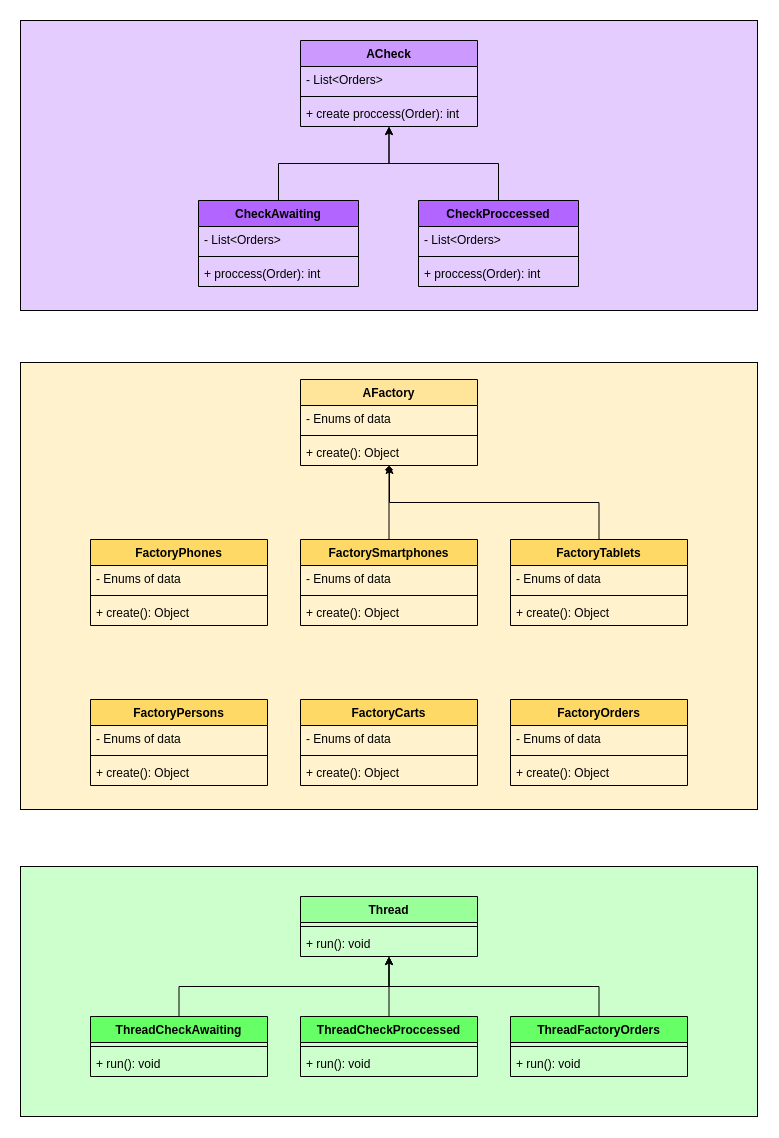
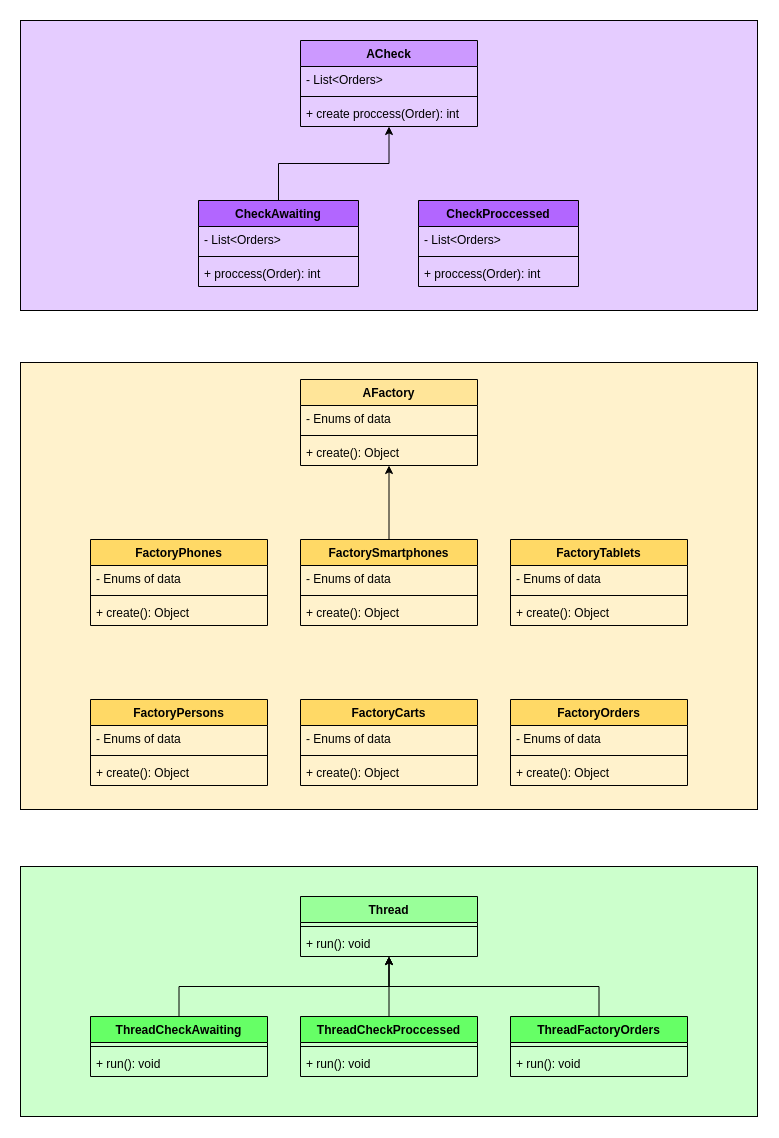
  <mxCell id="0" />
  <mxCell id="1" parent="0" />
  <mxCell id="2" value="" style="rounded=0;whiteSpace=wrap;html=1;fillColor=#CCFFCC;" vertex="1" parent="1"><mxGeometry x="20" y="866" width="737" height="250" as="geometry" /></mxCell>
  <mxCell id="3" value="" style="rounded=0;whiteSpace=wrap;html=1;fillColor=#E5CCFF;" parent="1" vertex="1"><mxGeometry x="20" y="20" width="737" height="290" as="geometry" /></mxCell>
  <mxCell id="4" value="" style="rounded=0;whiteSpace=wrap;html=1;fillColor=#FFF2CC;" parent="1" vertex="1"><mxGeometry x="20" y="362" width="737" height="447" as="geometry" /></mxCell>
  <mxCell id="5" value="ACheck" style="swimlane;fontStyle=1;align=center;verticalAlign=top;childLayout=stackLayout;horizontal=1;startSize=26;horizontalStack=0;resizeParent=1;resizeParentMax=0;resizeLast=0;collapsible=1;marginBottom=0;fillColor=#CC99FF;" parent="1" vertex="1"><mxGeometry x="300" y="40" width="177" height="86" as="geometry" /></mxCell>
  <mxCell id="6" value="- List&lt;Orders&gt;" style="text;strokeColor=none;fillColor=none;align=left;verticalAlign=top;spacingLeft=4;spacingRight=4;overflow=hidden;rotatable=0;points=[[0,0.5],[1,0.5]];portConstraint=eastwest;" parent="5" vertex="1"><mxGeometry y="26" width="177" height="26" as="geometry" /></mxCell>
  <mxCell id="7" value="" style="line;strokeWidth=1;fillColor=none;align=left;verticalAlign=middle;spacingTop=-1;spacingLeft=3;spacingRight=3;rotatable=0;labelPosition=right;points=[];portConstraint=eastwest;" parent="5" vertex="1"><mxGeometry y="52" width="177" height="8" as="geometry" /></mxCell>
  <mxCell id="8" value="+ create proccess(Order): int" style="text;strokeColor=none;fillColor=none;align=left;verticalAlign=top;spacingLeft=4;spacingRight=4;overflow=hidden;rotatable=0;points=[[0,0.5],[1,0.5]];portConstraint=eastwest;" parent="5" vertex="1"><mxGeometry y="60" width="177" height="26" as="geometry" /></mxCell>
  <mxCell id="9" style="edgeStyle=orthogonalEdgeStyle;rounded=0;orthogonalLoop=1;jettySize=auto;html=1;exitX=0.5;exitY=0;exitDx=0;exitDy=0;" parent="1" source="10" target="5" edge="1"><mxGeometry relative="1" as="geometry" /></mxCell>
  <mxCell id="10" value="CheckAwaiting" style="swimlane;fontStyle=1;align=center;verticalAlign=top;childLayout=stackLayout;horizontal=1;startSize=26;horizontalStack=0;resizeParent=1;resizeParentMax=0;resizeLast=0;collapsible=1;marginBottom=0;fillColor=#B266FF;" parent="1" vertex="1"><mxGeometry x="198" y="200" width="160" height="86" as="geometry" /></mxCell>
  <mxCell id="11" value="- List&lt;Orders&gt;" style="text;strokeColor=none;fillColor=none;align=left;verticalAlign=top;spacingLeft=4;spacingRight=4;overflow=hidden;rotatable=0;points=[[0,0.5],[1,0.5]];portConstraint=eastwest;" parent="10" vertex="1"><mxGeometry y="26" width="160" height="26" as="geometry" /></mxCell>
  <mxCell id="12" value="" style="line;strokeWidth=1;fillColor=none;align=left;verticalAlign=middle;spacingTop=-1;spacingLeft=3;spacingRight=3;rotatable=0;labelPosition=right;points=[];portConstraint=eastwest;" parent="10" vertex="1"><mxGeometry y="52" width="160" height="8" as="geometry" /></mxCell>
  <mxCell id="13" value="+ proccess(Order): int" style="text;strokeColor=none;fillColor=none;align=left;verticalAlign=top;spacingLeft=4;spacingRight=4;overflow=hidden;rotatable=0;points=[[0,0.5],[1,0.5]];portConstraint=eastwest;" parent="10" vertex="1"><mxGeometry y="60" width="160" height="26" as="geometry" /></mxCell>
- <mxCell id="14" style="edgeStyle=orthogonalEdgeStyle;rounded=0;orthogonalLoop=1;jettySize=auto;html=1;exitX=0.5;exitY=0;exitDx=0;exitDy=0;" parent="1" source="15" target="5" edge="1"><mxGeometry relative="1" as="geometry" /></mxCell>
  <mxCell id="15" value="CheckProccessed" style="swimlane;fontStyle=1;align=center;verticalAlign=top;childLayout=stackLayout;horizontal=1;startSize=26;horizontalStack=0;resizeParent=1;resizeParentMax=0;resizeLast=0;collapsible=1;marginBottom=0;fillColor=#B266FF;" parent="1" vertex="1"><mxGeometry x="418" y="200" width="160" height="86" as="geometry" /></mxCell>
  <mxCell id="16" value="- List&lt;Orders&gt;" style="text;strokeColor=none;fillColor=none;align=left;verticalAlign=top;spacingLeft=4;spacingRight=4;overflow=hidden;rotatable=0;points=[[0,0.5],[1,0.5]];portConstraint=eastwest;" parent="15" vertex="1"><mxGeometry y="26" width="160" height="26" as="geometry" /></mxCell>
  <mxCell id="17" value="" style="line;strokeWidth=1;fillColor=none;align=left;verticalAlign=middle;spacingTop=-1;spacingLeft=3;spacingRight=3;rotatable=0;labelPosition=right;points=[];portConstraint=eastwest;" parent="15" vertex="1"><mxGeometry y="52" width="160" height="8" as="geometry" /></mxCell>
  <mxCell id="18" value="+ proccess(Order): int" style="text;strokeColor=none;fillColor=none;align=left;verticalAlign=top;spacingLeft=4;spacingRight=4;overflow=hidden;rotatable=0;points=[[0,0.5],[1,0.5]];portConstraint=eastwest;" parent="15" vertex="1"><mxGeometry y="60" width="160" height="26" as="geometry" /></mxCell>
  <mxCell id="19" value="AFactory" style="swimlane;fontStyle=1;align=center;verticalAlign=top;childLayout=stackLayout;horizontal=1;startSize=26;horizontalStack=0;resizeParent=1;resizeParentMax=0;resizeLast=0;collapsible=1;marginBottom=0;fillColor=#FFE599;" parent="1" vertex="1"><mxGeometry x="300" y="379" width="177" height="86" as="geometry" /></mxCell>
  <mxCell id="20" value="- Enums of data" style="text;strokeColor=none;fillColor=none;align=left;verticalAlign=top;spacingLeft=4;spacingRight=4;overflow=hidden;rotatable=0;points=[[0,0.5],[1,0.5]];portConstraint=eastwest;" parent="19" vertex="1"><mxGeometry y="26" width="177" height="26" as="geometry" /></mxCell>
  <mxCell id="21" value="" style="line;strokeWidth=1;fillColor=none;align=left;verticalAlign=middle;spacingTop=-1;spacingLeft=3;spacingRight=3;rotatable=0;labelPosition=right;points=[];portConstraint=eastwest;" parent="19" vertex="1"><mxGeometry y="52" width="177" height="8" as="geometry" /></mxCell>
  <mxCell id="22" value="+ create(): Object" style="text;strokeColor=none;fillColor=none;align=left;verticalAlign=top;spacingLeft=4;spacingRight=4;overflow=hidden;rotatable=0;points=[[0,0.5],[1,0.5]];portConstraint=eastwest;" parent="19" vertex="1"><mxGeometry y="60" width="177" height="26" as="geometry" /></mxCell>
  <mxCell id="23" value="FactoryPhones" style="swimlane;fontStyle=1;align=center;verticalAlign=top;childLayout=stackLayout;horizontal=1;startSize=26;horizontalStack=0;resizeParent=1;resizeParentMax=0;resizeLast=0;collapsible=1;marginBottom=0;fillColor=#FFD966;" parent="1" vertex="1"><mxGeometry x="90" y="539" width="177" height="86" as="geometry" /></mxCell>
  <mxCell id="24" value="- Enums of data" style="text;strokeColor=none;fillColor=none;align=left;verticalAlign=top;spacingLeft=4;spacingRight=4;overflow=hidden;rotatable=0;points=[[0,0.5],[1,0.5]];portConstraint=eastwest;" parent="23" vertex="1"><mxGeometry y="26" width="177" height="26" as="geometry" /></mxCell>
  <mxCell id="25" value="" style="line;strokeWidth=1;fillColor=none;align=left;verticalAlign=middle;spacingTop=-1;spacingLeft=3;spacingRight=3;rotatable=0;labelPosition=right;points=[];portConstraint=eastwest;" parent="23" vertex="1"><mxGeometry y="52" width="177" height="8" as="geometry" /></mxCell>
  <mxCell id="26" value="+ create(): Object" style="text;strokeColor=none;fillColor=none;align=left;verticalAlign=top;spacingLeft=4;spacingRight=4;overflow=hidden;rotatable=0;points=[[0,0.5],[1,0.5]];portConstraint=eastwest;" parent="23" vertex="1"><mxGeometry y="60" width="177" height="26" as="geometry" /></mxCell>
- <mxCell id="27" style="edgeStyle=orthogonalEdgeStyle;rounded=0;orthogonalLoop=1;jettySize=auto;html=1;exitX=0.5;exitY=0;exitDx=0;exitDy=0;endArrow=diamond;" parent="1" source="28" target="19" edge="1"><mxGeometry relative="1" as="geometry" /></mxCell>
+ <mxCell id="27" style="edgeStyle=orthogonalEdgeStyle;rounded=0;orthogonalLoop=1;jettySize=auto;html=1;exitX=0.5;exitY=0;exitDx=0;exitDy=0;" parent="1" source="28" target="19" edge="1"><mxGeometry relative="1" as="geometry" /></mxCell>
  <mxCell id="28" value="FactorySmartphones" style="swimlane;fontStyle=1;align=center;verticalAlign=top;childLayout=stackLayout;horizontal=1;startSize=26;horizontalStack=0;resizeParent=1;resizeParentMax=0;resizeLast=0;collapsible=1;marginBottom=0;fillColor=#FFD966;" parent="1" vertex="1"><mxGeometry x="300" y="539" width="177" height="86" as="geometry" /></mxCell>
  <mxCell id="29" value="- Enums of data" style="text;strokeColor=none;fillColor=none;align=left;verticalAlign=top;spacingLeft=4;spacingRight=4;overflow=hidden;rotatable=0;points=[[0,0.5],[1,0.5]];portConstraint=eastwest;" parent="28" vertex="1"><mxGeometry y="26" width="177" height="26" as="geometry" /></mxCell>
  <mxCell id="30" value="" style="line;strokeWidth=1;fillColor=none;align=left;verticalAlign=middle;spacingTop=-1;spacingLeft=3;spacingRight=3;rotatable=0;labelPosition=right;points=[];portConstraint=eastwest;" parent="28" vertex="1"><mxGeometry y="52" width="177" height="8" as="geometry" /></mxCell>
  <mxCell id="31" value="+ create(): Object" style="text;strokeColor=none;fillColor=none;align=left;verticalAlign=top;spacingLeft=4;spacingRight=4;overflow=hidden;rotatable=0;points=[[0,0.5],[1,0.5]];portConstraint=eastwest;" parent="28" vertex="1"><mxGeometry y="60" width="177" height="26" as="geometry" /></mxCell>
- <mxCell id="32" style="edgeStyle=orthogonalEdgeStyle;rounded=0;orthogonalLoop=1;jettySize=auto;html=1;exitX=0.5;exitY=0;exitDx=0;exitDy=0;" parent="1" source="33" target="19" edge="1"><mxGeometry relative="1" as="geometry"><Array as="points"><mxPoint x="599" y="502" /><mxPoint x="389" y="502" /></Array></mxGeometry></mxCell>
  <mxCell id="33" value="FactoryTablets" style="swimlane;fontStyle=1;align=center;verticalAlign=top;childLayout=stackLayout;horizontal=1;startSize=26;horizontalStack=0;resizeParent=1;resizeParentMax=0;resizeLast=0;collapsible=1;marginBottom=0;fillColor=#FFD966;" parent="1" vertex="1"><mxGeometry x="510" y="539" width="177" height="86" as="geometry" /></mxCell>
  <mxCell id="34" value="- Enums of data" style="text;strokeColor=none;fillColor=none;align=left;verticalAlign=top;spacingLeft=4;spacingRight=4;overflow=hidden;rotatable=0;points=[[0,0.5],[1,0.5]];portConstraint=eastwest;" parent="33" vertex="1"><mxGeometry y="26" width="177" height="26" as="geometry" /></mxCell>
  <mxCell id="35" value="" style="line;strokeWidth=1;fillColor=none;align=left;verticalAlign=middle;spacingTop=-1;spacingLeft=3;spacingRight=3;rotatable=0;labelPosition=right;points=[];portConstraint=eastwest;" parent="33" vertex="1"><mxGeometry y="52" width="177" height="8" as="geometry" /></mxCell>
  <mxCell id="36" value="+ create(): Object" style="text;strokeColor=none;fillColor=none;align=left;verticalAlign=top;spacingLeft=4;spacingRight=4;overflow=hidden;rotatable=0;points=[[0,0.5],[1,0.5]];portConstraint=eastwest;" parent="33" vertex="1"><mxGeometry y="60" width="177" height="26" as="geometry" /></mxCell>
  <mxCell id="37" value="FactoryPersons" style="swimlane;fontStyle=1;align=center;verticalAlign=top;childLayout=stackLayout;horizontal=1;startSize=26;horizontalStack=0;resizeParent=1;resizeParentMax=0;resizeLast=0;collapsible=1;marginBottom=0;fillColor=#FFD966;" parent="1" vertex="1"><mxGeometry x="90" y="699" width="177" height="86" as="geometry" /></mxCell>
  <mxCell id="38" value="- Enums of data" style="text;strokeColor=none;fillColor=none;align=left;verticalAlign=top;spacingLeft=4;spacingRight=4;overflow=hidden;rotatable=0;points=[[0,0.5],[1,0.5]];portConstraint=eastwest;" parent="37" vertex="1"><mxGeometry y="26" width="177" height="26" as="geometry" /></mxCell>
  <mxCell id="39" value="" style="line;strokeWidth=1;fillColor=none;align=left;verticalAlign=middle;spacingTop=-1;spacingLeft=3;spacingRight=3;rotatable=0;labelPosition=right;points=[];portConstraint=eastwest;" parent="37" vertex="1"><mxGeometry y="52" width="177" height="8" as="geometry" /></mxCell>
  <mxCell id="40" value="+ create(): Object" style="text;strokeColor=none;fillColor=none;align=left;verticalAlign=top;spacingLeft=4;spacingRight=4;overflow=hidden;rotatable=0;points=[[0,0.5],[1,0.5]];portConstraint=eastwest;" parent="37" vertex="1"><mxGeometry y="60" width="177" height="26" as="geometry" /></mxCell>
  <mxCell id="41" value="FactoryCarts" style="swimlane;fontStyle=1;align=center;verticalAlign=top;childLayout=stackLayout;horizontal=1;startSize=26;horizontalStack=0;resizeParent=1;resizeParentMax=0;resizeLast=0;collapsible=1;marginBottom=0;fillColor=#FFD966;" parent="1" vertex="1"><mxGeometry x="300" y="699" width="177" height="86" as="geometry" /></mxCell>
  <mxCell id="42" value="- Enums of data" style="text;strokeColor=none;fillColor=none;align=left;verticalAlign=top;spacingLeft=4;spacingRight=4;overflow=hidden;rotatable=0;points=[[0,0.5],[1,0.5]];portConstraint=eastwest;" parent="41" vertex="1"><mxGeometry y="26" width="177" height="26" as="geometry" /></mxCell>
  <mxCell id="43" value="" style="line;strokeWidth=1;fillColor=none;align=left;verticalAlign=middle;spacingTop=-1;spacingLeft=3;spacingRight=3;rotatable=0;labelPosition=right;points=[];portConstraint=eastwest;" parent="41" vertex="1"><mxGeometry y="52" width="177" height="8" as="geometry" /></mxCell>
  <mxCell id="44" value="+ create(): Object" style="text;strokeColor=none;fillColor=none;align=left;verticalAlign=top;spacingLeft=4;spacingRight=4;overflow=hidden;rotatable=0;points=[[0,0.5],[1,0.5]];portConstraint=eastwest;" parent="41" vertex="1"><mxGeometry y="60" width="177" height="26" as="geometry" /></mxCell>
  <mxCell id="45" value="FactoryOrders" style="swimlane;fontStyle=1;align=center;verticalAlign=top;childLayout=stackLayout;horizontal=1;startSize=26;horizontalStack=0;resizeParent=1;resizeParentMax=0;resizeLast=0;collapsible=1;marginBottom=0;fillColor=#FFD966;" parent="1" vertex="1"><mxGeometry x="510" y="699" width="177" height="86" as="geometry" /></mxCell>
  <mxCell id="46" value="- Enums of data" style="text;strokeColor=none;fillColor=none;align=left;verticalAlign=top;spacingLeft=4;spacingRight=4;overflow=hidden;rotatable=0;points=[[0,0.5],[1,0.5]];portConstraint=eastwest;" parent="45" vertex="1"><mxGeometry y="26" width="177" height="26" as="geometry" /></mxCell>
  <mxCell id="47" value="" style="line;strokeWidth=1;fillColor=none;align=left;verticalAlign=middle;spacingTop=-1;spacingLeft=3;spacingRight=3;rotatable=0;labelPosition=right;points=[];portConstraint=eastwest;" parent="45" vertex="1"><mxGeometry y="52" width="177" height="8" as="geometry" /></mxCell>
  <mxCell id="48" value="+ create(): Object" style="text;strokeColor=none;fillColor=none;align=left;verticalAlign=top;spacingLeft=4;spacingRight=4;overflow=hidden;rotatable=0;points=[[0,0.5],[1,0.5]];portConstraint=eastwest;" parent="45" vertex="1"><mxGeometry y="60" width="177" height="26" as="geometry" /></mxCell>
  <mxCell id="49" value="Thread" style="swimlane;fontStyle=1;align=center;verticalAlign=top;childLayout=stackLayout;horizontal=1;startSize=26;horizontalStack=0;resizeParent=1;resizeParentMax=0;resizeLast=0;collapsible=1;marginBottom=0;fillColor=#99FF99;" vertex="1" parent="1"><mxGeometry x="300" y="896" width="177" height="60" as="geometry"><mxRectangle x="325" y="913" width="70" height="26" as="alternateBounds" /></mxGeometry></mxCell>
  <mxCell id="50" value="" style="line;strokeWidth=1;fillColor=none;align=left;verticalAlign=middle;spacingTop=-1;spacingLeft=3;spacingRight=3;rotatable=0;labelPosition=right;points=[];portConstraint=eastwest;" vertex="1" parent="49"><mxGeometry y="26" width="177" height="8" as="geometry" /></mxCell>
  <mxCell id="51" value="+ run(): void" style="text;strokeColor=none;fillColor=none;align=left;verticalAlign=top;spacingLeft=4;spacingRight=4;overflow=hidden;rotatable=0;points=[[0,0.5],[1,0.5]];portConstraint=eastwest;" vertex="1" parent="49"><mxGeometry y="34" width="177" height="26" as="geometry" /></mxCell>
  <mxCell id="52" style="edgeStyle=orthogonalEdgeStyle;rounded=0;orthogonalLoop=1;jettySize=auto;html=1;exitX=0.5;exitY=0;exitDx=0;exitDy=0;" edge="1" parent="1" source="53" target="49"><mxGeometry relative="1" as="geometry" /></mxCell>
  <mxCell id="53" value="ThreadCheckAwaiting" style="swimlane;fontStyle=1;align=center;verticalAlign=top;childLayout=stackLayout;horizontal=1;startSize=26;horizontalStack=0;resizeParent=1;resizeParentMax=0;resizeLast=0;collapsible=1;marginBottom=0;fillColor=#66FF66;" vertex="1" parent="1"><mxGeometry x="90" y="1016" width="177" height="60" as="geometry" /></mxCell>
  <mxCell id="54" value="" style="line;strokeWidth=1;fillColor=none;align=left;verticalAlign=middle;spacingTop=-1;spacingLeft=3;spacingRight=3;rotatable=0;labelPosition=right;points=[];portConstraint=eastwest;" vertex="1" parent="53"><mxGeometry y="26" width="177" height="8" as="geometry" /></mxCell>
  <mxCell id="55" value="+ run(): void" style="text;strokeColor=none;fillColor=none;align=left;verticalAlign=top;spacingLeft=4;spacingRight=4;overflow=hidden;rotatable=0;points=[[0,0.5],[1,0.5]];portConstraint=eastwest;" vertex="1" parent="53"><mxGeometry y="34" width="177" height="26" as="geometry" /></mxCell>
  <mxCell id="56" style="edgeStyle=orthogonalEdgeStyle;rounded=0;orthogonalLoop=1;jettySize=auto;html=1;exitX=0.5;exitY=0;exitDx=0;exitDy=0;endArrow=open;" edge="1" parent="1" source="57" target="49"><mxGeometry relative="1" as="geometry" /></mxCell>
  <mxCell id="57" value="ThreadCheckProccessed" style="swimlane;fontStyle=1;align=center;verticalAlign=top;childLayout=stackLayout;horizontal=1;startSize=26;horizontalStack=0;resizeParent=1;resizeParentMax=0;resizeLast=0;collapsible=1;marginBottom=0;fillColor=#66FF66;" vertex="1" parent="1"><mxGeometry x="300" y="1016" width="177" height="60" as="geometry" /></mxCell>
  <mxCell id="58" value="" style="line;strokeWidth=1;fillColor=none;align=left;verticalAlign=middle;spacingTop=-1;spacingLeft=3;spacingRight=3;rotatable=0;labelPosition=right;points=[];portConstraint=eastwest;" vertex="1" parent="57"><mxGeometry y="26" width="177" height="8" as="geometry" /></mxCell>
  <mxCell id="59" value="+ run(): void" style="text;strokeColor=none;fillColor=none;align=left;verticalAlign=top;spacingLeft=4;spacingRight=4;overflow=hidden;rotatable=0;points=[[0,0.5],[1,0.5]];portConstraint=eastwest;" vertex="1" parent="57"><mxGeometry y="34" width="177" height="26" as="geometry" /></mxCell>
  <mxCell id="60" style="edgeStyle=orthogonalEdgeStyle;rounded=0;orthogonalLoop=1;jettySize=auto;html=1;exitX=0.5;exitY=0;exitDx=0;exitDy=0;" edge="1" parent="1" source="61" target="49"><mxGeometry relative="1" as="geometry" /></mxCell>
  <mxCell id="61" value="ThreadFactoryOrders" style="swimlane;fontStyle=1;align=center;verticalAlign=top;childLayout=stackLayout;horizontal=1;startSize=26;horizontalStack=0;resizeParent=1;resizeParentMax=0;resizeLast=0;collapsible=1;marginBottom=0;fillColor=#66FF66;" vertex="1" parent="1"><mxGeometry x="510" y="1016" width="177" height="60" as="geometry" /></mxCell>
  <mxCell id="62" value="" style="line;strokeWidth=1;fillColor=none;align=left;verticalAlign=middle;spacingTop=-1;spacingLeft=3;spacingRight=3;rotatable=0;labelPosition=right;points=[];portConstraint=eastwest;" vertex="1" parent="61"><mxGeometry y="26" width="177" height="8" as="geometry" /></mxCell>
  <mxCell id="63" value="+ run(): void" style="text;strokeColor=none;fillColor=none;align=left;verticalAlign=top;spacingLeft=4;spacingRight=4;overflow=hidden;rotatable=0;points=[[0,0.5],[1,0.5]];portConstraint=eastwest;" vertex="1" parent="61"><mxGeometry y="34" width="177" height="26" as="geometry" /></mxCell>
